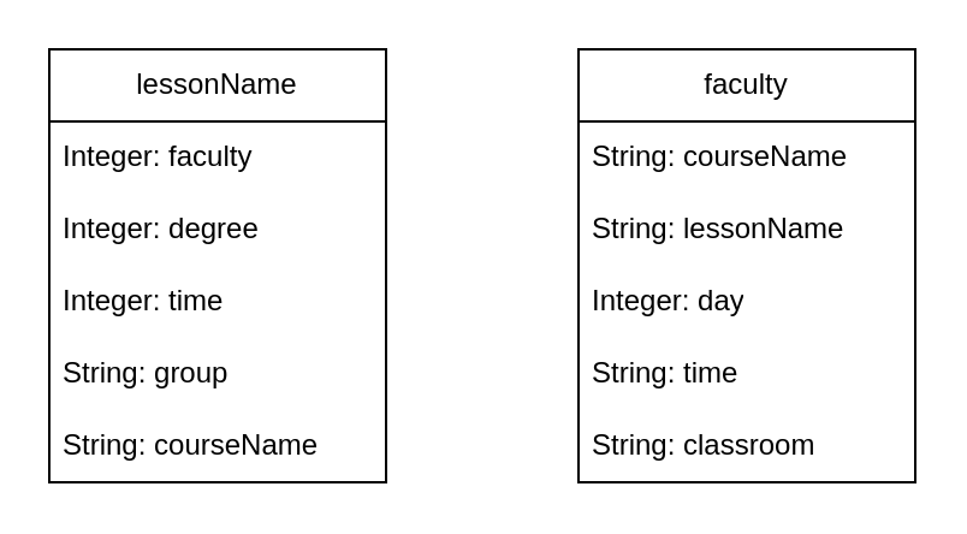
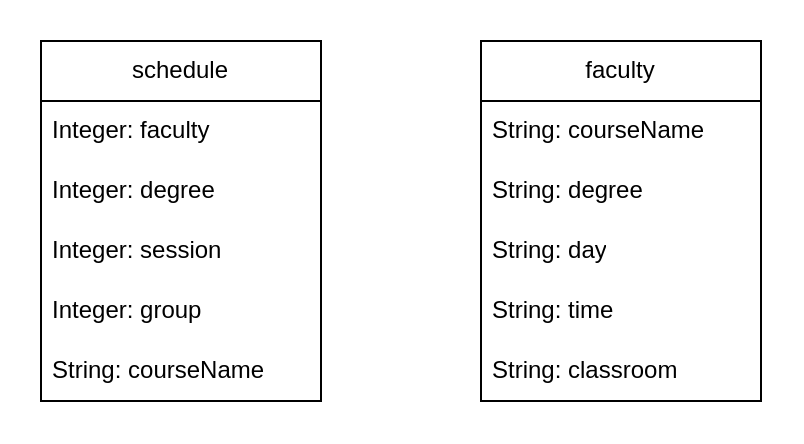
  <mxCell id="0" />
  <mxCell id="1" parent="0" />
  <mxCell id="2" value="faculty" style="swimlane;fontStyle=0;childLayout=stackLayout;horizontal=1;startSize=30;horizontalStack=0;resizeParent=1;resizeParentMax=0;resizeLast=0;collapsible=1;marginBottom=0;whiteSpace=wrap;html=1;" vertex="1" parent="1"><mxGeometry x="240" y="20" width="140" height="180" as="geometry" /></mxCell>
  <mxCell id="3" value="String: courseName" style="text;strokeColor=none;fillColor=none;align=left;verticalAlign=middle;spacingLeft=4;spacingRight=4;overflow=hidden;points=[[0,0.5],[1,0.5]];portConstraint=eastwest;rotatable=0;whiteSpace=wrap;html=1;" vertex="1" parent="2"><mxGeometry y="30" width="140" height="30" as="geometry" /></mxCell>
- <mxCell id="4" value="String: lessonName" style="text;strokeColor=none;fillColor=none;align=left;verticalAlign=middle;spacingLeft=4;spacingRight=4;overflow=hidden;points=[[0,0.5],[1,0.5]];portConstraint=eastwest;rotatable=0;whiteSpace=wrap;html=1;" vertex="1" parent="2"><mxGeometry y="60" width="140" height="30" as="geometry" /></mxCell>
- <mxCell id="5" value="Integer: day" style="text;strokeColor=none;fillColor=none;align=left;verticalAlign=middle;spacingLeft=4;spacingRight=4;overflow=hidden;points=[[0,0.5],[1,0.5]];portConstraint=eastwest;rotatable=0;whiteSpace=wrap;html=1;" vertex="1" parent="2"><mxGeometry y="90" width="140" height="30" as="geometry" /></mxCell>
+ <mxCell id="4" value="String: degree" style="text;strokeColor=none;fillColor=none;align=left;verticalAlign=middle;spacingLeft=4;spacingRight=4;overflow=hidden;points=[[0,0.5],[1,0.5]];portConstraint=eastwest;rotatable=0;whiteSpace=wrap;html=1;" vertex="1" parent="2"><mxGeometry y="60" width="140" height="30" as="geometry" /></mxCell>
+ <mxCell id="5" value="String: day" style="text;strokeColor=none;fillColor=none;align=left;verticalAlign=middle;spacingLeft=4;spacingRight=4;overflow=hidden;points=[[0,0.5],[1,0.5]];portConstraint=eastwest;rotatable=0;whiteSpace=wrap;html=1;" vertex="1" parent="2"><mxGeometry y="90" width="140" height="30" as="geometry" /></mxCell>
  <mxCell id="6" value="String: time" style="text;strokeColor=none;fillColor=none;align=left;verticalAlign=middle;spacingLeft=4;spacingRight=4;overflow=hidden;points=[[0,0.5],[1,0.5]];portConstraint=eastwest;rotatable=0;whiteSpace=wrap;html=1;" vertex="1" parent="2"><mxGeometry y="120" width="140" height="30" as="geometry" /></mxCell>
  <mxCell id="7" value="String: classroom" style="text;strokeColor=none;fillColor=none;align=left;verticalAlign=middle;spacingLeft=4;spacingRight=4;overflow=hidden;points=[[0,0.5],[1,0.5]];portConstraint=eastwest;rotatable=0;whiteSpace=wrap;html=1;" vertex="1" parent="2"><mxGeometry y="150" width="140" height="30" as="geometry" /></mxCell>
- <mxCell id="8" value="lessonName" style="swimlane;fontStyle=0;childLayout=stackLayout;horizontal=1;startSize=30;horizontalStack=0;resizeParent=1;resizeParentMax=0;resizeLast=0;collapsible=1;marginBottom=0;whiteSpace=wrap;html=1;" vertex="1" parent="1"><mxGeometry x="20" y="20" width="140" height="180" as="geometry" /></mxCell>
+ <mxCell id="8" value="schedule" style="swimlane;fontStyle=0;childLayout=stackLayout;horizontal=1;startSize=30;horizontalStack=0;resizeParent=1;resizeParentMax=0;resizeLast=0;collapsible=1;marginBottom=0;whiteSpace=wrap;html=1;" vertex="1" parent="1"><mxGeometry x="20" y="20" width="140" height="180" as="geometry" /></mxCell>
  <mxCell id="9" value="Integer: faculty" style="text;strokeColor=none;fillColor=none;align=left;verticalAlign=middle;spacingLeft=4;spacingRight=4;overflow=hidden;points=[[0,0.5],[1,0.5]];portConstraint=eastwest;rotatable=0;whiteSpace=wrap;html=1;" vertex="1" parent="8"><mxGeometry y="30" width="140" height="30" as="geometry" /></mxCell>
  <mxCell id="10" value="Integer: degree" style="text;strokeColor=none;fillColor=none;align=left;verticalAlign=middle;spacingLeft=4;spacingRight=4;overflow=hidden;points=[[0,0.5],[1,0.5]];portConstraint=eastwest;rotatable=0;whiteSpace=wrap;html=1;" vertex="1" parent="8"><mxGeometry y="60" width="140" height="30" as="geometry" /></mxCell>
- <mxCell id="11" value="Integer: time" style="text;strokeColor=none;fillColor=none;align=left;verticalAlign=middle;spacingLeft=4;spacingRight=4;overflow=hidden;points=[[0,0.5],[1,0.5]];portConstraint=eastwest;rotatable=0;whiteSpace=wrap;html=1;" vertex="1" parent="8"><mxGeometry y="90" width="140" height="30" as="geometry" /></mxCell>
- <mxCell id="12" value="String: group" style="text;strokeColor=none;fillColor=none;align=left;verticalAlign=middle;spacingLeft=4;spacingRight=4;overflow=hidden;points=[[0,0.5],[1,0.5]];portConstraint=eastwest;rotatable=0;whiteSpace=wrap;html=1;" vertex="1" parent="8"><mxGeometry y="120" width="140" height="30" as="geometry" /></mxCell>
+ <mxCell id="11" value="Integer: session" style="text;strokeColor=none;fillColor=none;align=left;verticalAlign=middle;spacingLeft=4;spacingRight=4;overflow=hidden;points=[[0,0.5],[1,0.5]];portConstraint=eastwest;rotatable=0;whiteSpace=wrap;html=1;" vertex="1" parent="8"><mxGeometry y="90" width="140" height="30" as="geometry" /></mxCell>
+ <mxCell id="12" value="Integer: group" style="text;strokeColor=none;fillColor=none;align=left;verticalAlign=middle;spacingLeft=4;spacingRight=4;overflow=hidden;points=[[0,0.5],[1,0.5]];portConstraint=eastwest;rotatable=0;whiteSpace=wrap;html=1;" vertex="1" parent="8"><mxGeometry y="120" width="140" height="30" as="geometry" /></mxCell>
  <mxCell id="13" value="String: courseName" style="text;strokeColor=none;fillColor=none;align=left;verticalAlign=middle;spacingLeft=4;spacingRight=4;overflow=hidden;points=[[0,0.5],[1,0.5]];portConstraint=eastwest;rotatable=0;whiteSpace=wrap;html=1;" vertex="1" parent="8"><mxGeometry y="150" width="140" height="30" as="geometry" /></mxCell>
